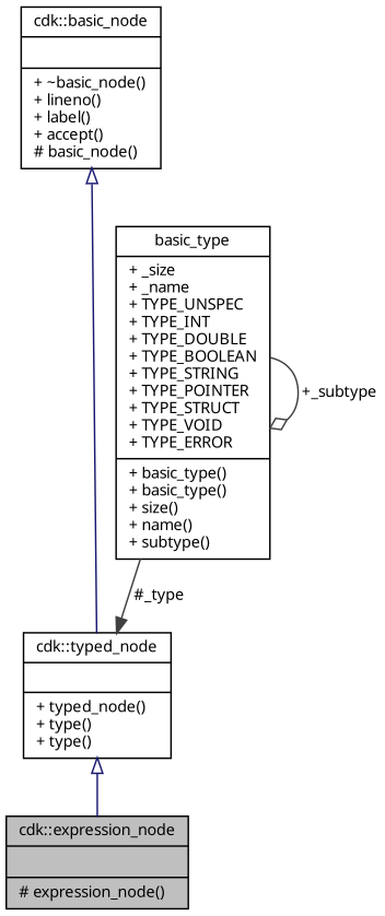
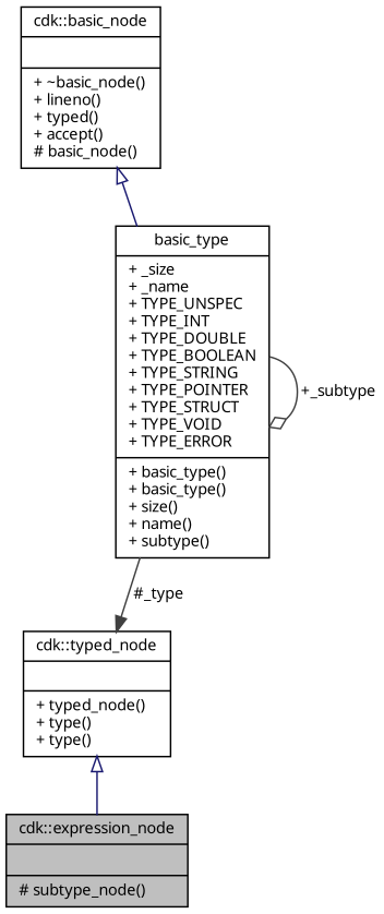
  digraph {
    fontname="Noto Sans"
    node [color=black fillcolor=white fontname="Noto Sans" fontsize=10 shape=record style=filled]
    edge [color=midnightblue fontname="Noto Sans" fontsize=10 labelfontname=Helvetica labelfontsize=10 style=solid]
-   n1 [fillcolor=grey75 fontcolor=black height=0.2 label="{cdk::expression_node\n||# expression_node()\l}" width=0.4]
+   n1 [fillcolor=grey75 fontcolor=black height=0.2 label="{cdk::expression_node\n||# subtype_node()\l}" width=0.4]
    n2 [height=0.2 label="{cdk::typed_node\n||+ typed_node()\l+ type()\l+ type()\l}" width=0.4]
-   n3 [height=0.2 label="{cdk::basic_node\n||+ ~basic_node()\l+ lineno()\l+ label()\l+ accept()\l# basic_node()\l}" width=0.4]
+   n3 [height=0.2 label="{cdk::basic_node\n||+ ~basic_node()\l+ lineno()\l+ typed()\l+ accept()\l# basic_node()\l}" width=0.4]
    n4 [height=0.2 label="{basic_type\n|+ _size\l+ _name\l+ TYPE_UNSPEC\l+ TYPE_INT\l+ TYPE_DOUBLE\l+ TYPE_BOOLEAN\l+ TYPE_STRING\l+ TYPE_POINTER\l+ TYPE_STRUCT\l+ TYPE_VOID\l+ TYPE_ERROR\l|+ basic_type()\l+ basic_type()\l+ size()\l+ name()\l+ subtype()\l}" width=0.4]
    n2 -> n1 [arrowtail=onormal dir=back]
-   n3 -> n2 [arrowtail=onormal dir=back]
+   n3 -> n4 [arrowtail=onormal dir=back]
    n4 -> n2 [arrowhead=normal color=grey25 label=" #_type"]
    n4 -> n4 [arrowhead=odiamond color=grey25 label=" +_subtype"]
  }
